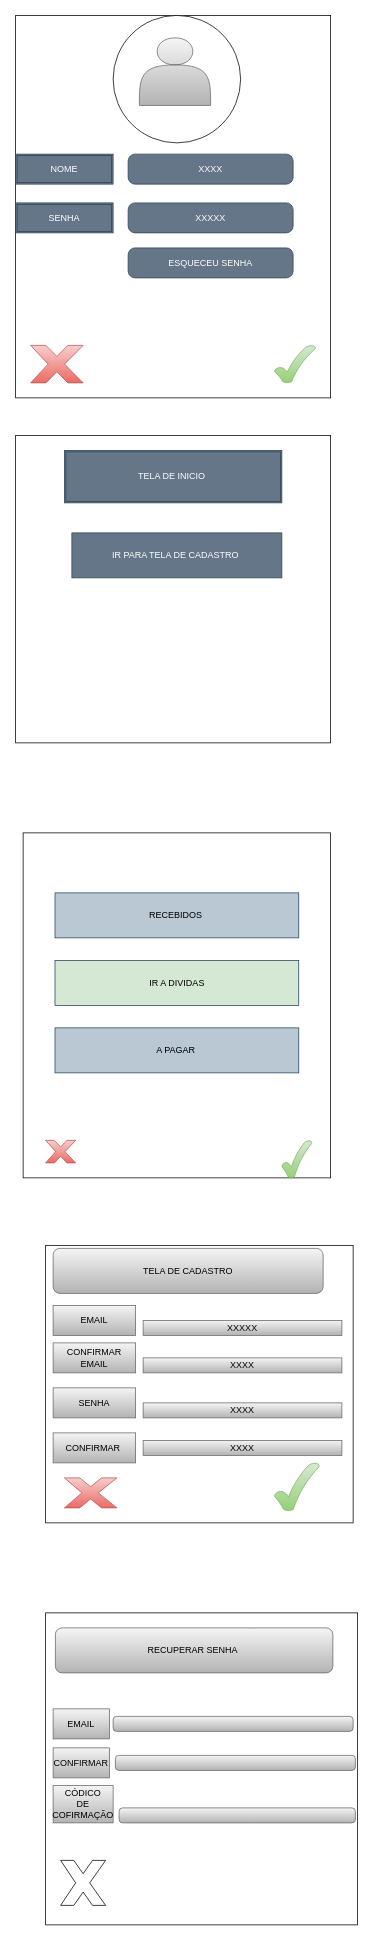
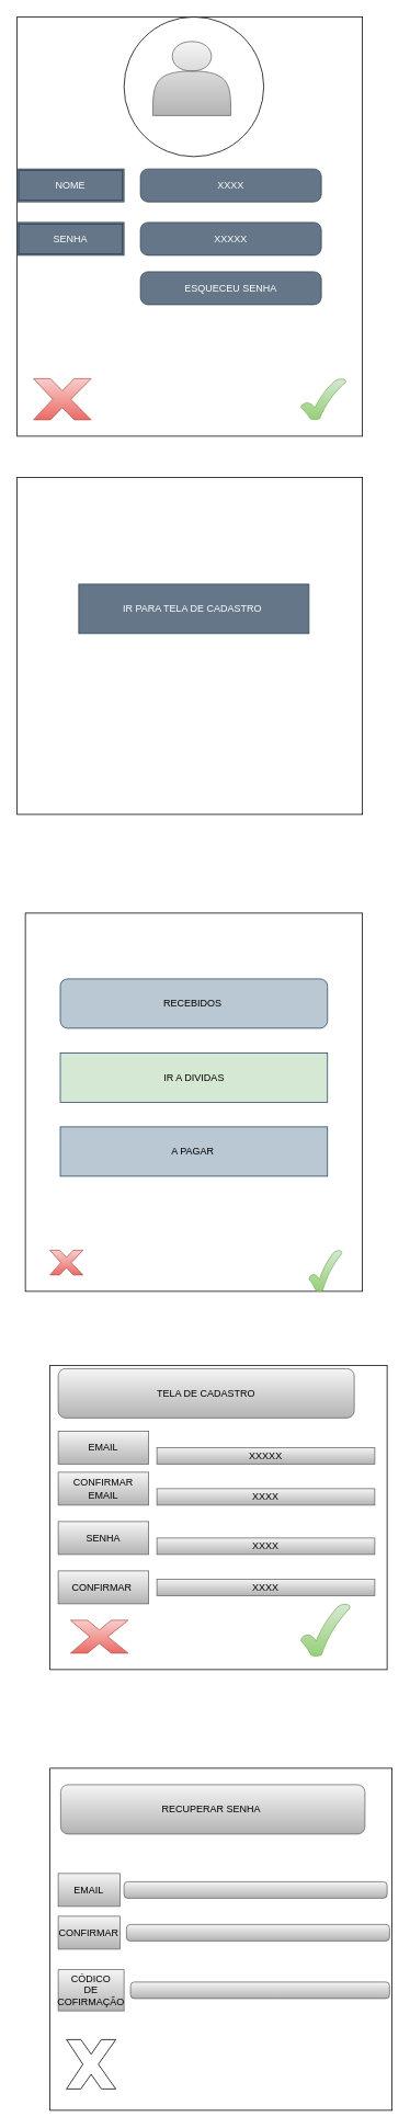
  <mxCell id="0" />
  <mxCell id="1" parent="0" />
  <mxCell id="2" value="" style="rounded=0;whiteSpace=wrap;html=1;" parent="1" vertex="1"><mxGeometry x="20" y="20" width="420" height="510" as="geometry" /></mxCell>
  <mxCell id="3" value="" style="ellipse;whiteSpace=wrap;html=1;aspect=fixed;" parent="1" vertex="1"><mxGeometry x="150" y="20" width="170" height="170" as="geometry" /></mxCell>
  <mxCell id="4" value="XXXX" style="rounded=1;whiteSpace=wrap;html=1;arcSize=23;fillColor=#647687;fontColor=#ffffff;strokeColor=#314354;" parent="1" vertex="1"><mxGeometry x="170" y="205" width="220" height="40" as="geometry" /></mxCell>
  <mxCell id="5" value="NOME" style="shape=ext;double=1;rounded=0;whiteSpace=wrap;html=1;fillColor=#647687;fontColor=#ffffff;strokeColor=#314354;" parent="1" vertex="1"><mxGeometry x="20" y="205" width="130" height="40" as="geometry" /></mxCell>
  <mxCell id="6" value="SENHA" style="shape=ext;double=1;rounded=0;whiteSpace=wrap;html=1;fillColor=#647687;fontColor=#ffffff;strokeColor=#314354;" parent="1" vertex="1"><mxGeometry x="20" y="270" width="130" height="40" as="geometry" /></mxCell>
  <mxCell id="7" value="XXXXX" style="rounded=1;whiteSpace=wrap;html=1;arcSize=23;fillColor=#647687;fontColor=#ffffff;strokeColor=#314354;" parent="1" vertex="1"><mxGeometry x="170" y="270" width="220" height="40" as="geometry" /></mxCell>
  <mxCell id="8" value="ESQUECEU SENHA" style="rounded=1;whiteSpace=wrap;html=1;arcSize=23;fillColor=#647687;fontColor=#ffffff;strokeColor=#314354;" parent="1" vertex="1"><mxGeometry x="170" y="330" width="220" height="40" as="geometry" /></mxCell>
  <mxCell id="9" value="" style="rounded=0;whiteSpace=wrap;html=1;" parent="1" vertex="1"><mxGeometry x="30" y="1110" width="410" height="460" as="geometry" /></mxCell>
- <mxCell id="10" value="RECEBIDOS&amp;nbsp;" style="rounded=0;whiteSpace=wrap;html=1;fillColor=#bac8d3;strokeColor=#23445d;" parent="1" vertex="1"><mxGeometry x="72.5" y="1190" width="325" height="60" as="geometry" /></mxCell>
+ <mxCell id="10" value="RECEBIDOS&amp;nbsp;" style="whiteSpace=wrap;html=1;fillColor=#bac8d3;strokeColor=#23445d;rounded=1;" parent="1" vertex="1"><mxGeometry x="72.5" y="1190" width="325" height="60" as="geometry" /></mxCell>
  <mxCell id="11" value="" style="rounded=0;whiteSpace=wrap;html=1;" parent="1" vertex="1"><mxGeometry x="60" y="1660" width="410" height="370" as="geometry" /></mxCell>
  <mxCell id="12" value="" style="verticalLabelPosition=bottom;verticalAlign=top;html=1;shape=mxgraph.basic.x;fillColor=#f8cecc;gradientColor=#ea6b66;strokeColor=#b85450;" parent="1" vertex="1"><mxGeometry x="60" y="1520" width="40" height="30" as="geometry" /></mxCell>
  <mxCell id="13" value="" style="verticalLabelPosition=bottom;verticalAlign=top;html=1;shape=mxgraph.basic.tick;fillColor=#d5e8d4;gradientColor=#97d077;strokeColor=#82b366;" parent="1" vertex="1"><mxGeometry x="365" y="460" width="55" height="50" as="geometry" /></mxCell>
  <mxCell id="14" value="" style="rounded=0;whiteSpace=wrap;html=1;" parent="1" vertex="1"><mxGeometry x="20" y="580" width="420" height="410" as="geometry" /></mxCell>
- <mxCell id="15" value="TELA DE INICIO&amp;nbsp;" style="shape=ext;double=1;rounded=0;whiteSpace=wrap;html=1;fillColor=#647687;fontColor=#ffffff;strokeColor=#314354;" parent="1" vertex="1"><mxGeometry x="85" y="600" width="290" height="70" as="geometry" /></mxCell>
  <mxCell id="16" value="IR PARA TELA DE CADASTRO&amp;nbsp;" style="rounded=0;whiteSpace=wrap;html=1;fillColor=#647687;fontColor=#ffffff;strokeColor=#314354;" parent="1" vertex="1"><mxGeometry x="95" y="710" width="280" height="60" as="geometry" /></mxCell>
  <mxCell id="17" value="TELA DE CADASTRO" style="rounded=1;whiteSpace=wrap;html=1;fillColor=#f5f5f5;gradientColor=#b3b3b3;strokeColor=#666666;" parent="1" vertex="1"><mxGeometry x="70" y="1664" width="360" height="60" as="geometry" /></mxCell>
  <mxCell id="18" value="XXXXX" style="rounded=0;whiteSpace=wrap;html=1;fillColor=#f5f5f5;gradientColor=#b3b3b3;strokeColor=#666666;" parent="1" vertex="1"><mxGeometry x="190" y="1760" width="265" height="20" as="geometry" /></mxCell>
  <mxCell id="19" value="EMAIL" style="rounded=0;whiteSpace=wrap;html=1;fillColor=#f5f5f5;gradientColor=#b3b3b3;strokeColor=#666666;" parent="1" vertex="1"><mxGeometry x="70" y="1740" width="110" height="40" as="geometry" /></mxCell>
  <mxCell id="20" value="CONFIRMAR&lt;div&gt;EMAIL&lt;/div&gt;" style="rounded=0;whiteSpace=wrap;html=1;fillColor=#f5f5f5;gradientColor=#b3b3b3;strokeColor=#666666;" parent="1" vertex="1"><mxGeometry x="70" y="1790" width="110" height="40" as="geometry" /></mxCell>
  <mxCell id="21" value="XXXX" style="rounded=0;whiteSpace=wrap;html=1;fillColor=#f5f5f5;gradientColor=#b3b3b3;strokeColor=#666666;" parent="1" vertex="1"><mxGeometry x="190" y="1810" width="265" height="20" as="geometry" /></mxCell>
  <mxCell id="22" value="SENHA" style="rounded=0;whiteSpace=wrap;html=1;fillColor=#f5f5f5;gradientColor=#b3b3b3;strokeColor=#666666;" parent="1" vertex="1"><mxGeometry x="70" y="1850" width="110" height="40" as="geometry" /></mxCell>
  <mxCell id="23" value="XXXX" style="rounded=0;whiteSpace=wrap;html=1;fillColor=#f5f5f5;gradientColor=#b3b3b3;strokeColor=#666666;" parent="1" vertex="1"><mxGeometry x="190" y="1870" width="265" height="20" as="geometry" /></mxCell>
  <mxCell id="24" value="CONFIRMAR&amp;nbsp;" style="rounded=0;whiteSpace=wrap;html=1;fillColor=#f5f5f5;gradientColor=#b3b3b3;strokeColor=#666666;" parent="1" vertex="1"><mxGeometry x="70" y="1910" width="110" height="40" as="geometry" /></mxCell>
  <mxCell id="25" value="XXXX" style="rounded=0;whiteSpace=wrap;html=1;fillColor=#f5f5f5;gradientColor=#b3b3b3;strokeColor=#666666;" parent="1" vertex="1"><mxGeometry x="190" y="1920" width="265" height="20" as="geometry" /></mxCell>
  <mxCell id="26" value="" style="verticalLabelPosition=bottom;verticalAlign=top;html=1;shape=mxgraph.basic.x;fillColor=#f8cecc;gradientColor=#ea6b66;strokeColor=#b85450;" parent="1" vertex="1"><mxGeometry x="85" y="1970" width="70" height="40" as="geometry" /></mxCell>
  <mxCell id="27" value="" style="verticalLabelPosition=bottom;verticalAlign=top;html=1;shape=mxgraph.basic.tick;fillColor=#d5e8d4;gradientColor=#97d077;strokeColor=#82b366;" parent="1" vertex="1"><mxGeometry x="365" y="1950" width="60" height="64" as="geometry" /></mxCell>
  <mxCell id="28" value="" style="shape=actor;whiteSpace=wrap;html=1;fillColor=#f5f5f5;gradientColor=#b3b3b3;strokeColor=#666666;" vertex="1" parent="1"><mxGeometry x="185" y="50" width="95" height="90" as="geometry" /></mxCell>
  <mxCell id="29" value="IR A DIVIDAS" style="rounded=0;whiteSpace=wrap;html=1;fillColor=#d5e8d4;strokeColor=#23445d;" vertex="1" parent="1"><mxGeometry x="72.5" y="1280" width="325" height="60" as="geometry" /></mxCell>
  <mxCell id="30" value="A PAGAR&amp;nbsp;" style="rounded=0;whiteSpace=wrap;html=1;fillColor=#bac8d3;strokeColor=#23445d;" vertex="1" parent="1"><mxGeometry x="72.5" y="1370" width="325" height="60" as="geometry" /></mxCell>
  <mxCell id="31" value="" style="whiteSpace=wrap;html=1;aspect=fixed;" vertex="1" parent="1"><mxGeometry x="60" y="2150" width="416" height="416" as="geometry" /></mxCell>
  <mxCell id="32" value="RECUPERAR SENHA&amp;nbsp;" style="whiteSpace=wrap;html=1;fillColor=#f5f5f5;gradientColor=#b3b3b3;strokeColor=#666666;rounded=1;" vertex="1" parent="1"><mxGeometry x="73" y="2170" width="370" height="60" as="geometry" /></mxCell>
  <mxCell id="33" value="" style="rounded=1;whiteSpace=wrap;html=1;arcSize=23;fillColor=#f5f5f5;gradientColor=#b3b3b3;strokeColor=#666666;" vertex="1" parent="1"><mxGeometry x="150" y="2288" width="320" height="20" as="geometry" /></mxCell>
  <mxCell id="34" value="EMAIL" style="rounded=0;whiteSpace=wrap;html=1;fillColor=#f5f5f5;gradientColor=#b3b3b3;strokeColor=#666666;" vertex="1" parent="1"><mxGeometry x="70" y="2278" width="75" height="40" as="geometry" /></mxCell>
  <mxCell id="35" value="CONFIRMAR" style="rounded=0;whiteSpace=wrap;html=1;fillColor=#f5f5f5;gradientColor=#b3b3b3;strokeColor=#666666;" vertex="1" parent="1"><mxGeometry x="70" y="2330" width="75" height="40" as="geometry" /></mxCell>
  <mxCell id="36" value="" style="rounded=1;whiteSpace=wrap;html=1;arcSize=23;fillColor=#f5f5f5;gradientColor=#b3b3b3;strokeColor=#666666;" vertex="1" parent="1"><mxGeometry x="153" y="2340" width="320" height="20" as="geometry" /></mxCell>
- <mxCell id="37" value="CÓDICO&lt;div&gt;DE&lt;/div&gt;&lt;div&gt;COFIRMAÇÃO&lt;/div&gt;" style="rounded=0;whiteSpace=wrap;html=1;fillColor=#f5f5f5;gradientColor=#b3b3b3;strokeColor=#666666;" vertex="1" parent="1"><mxGeometry x="70" y="2380" width="80" height="50" as="geometry" /></mxCell>
+ <mxCell id="37" value="CÓDICO&lt;div&gt;DE&lt;/div&gt;&lt;div&gt;COFIRMAÇÃO&lt;/div&gt;" style="rounded=0;whiteSpace=wrap;html=1;fillColor=#f5f5f5;gradientColor=#b3b3b3;strokeColor=#666666;" vertex="1" parent="1"><mxGeometry x="70" y="2395" width="80" height="50" as="geometry" /></mxCell>
  <mxCell id="38" value="" style="rounded=1;whiteSpace=wrap;html=1;arcSize=23;fillColor=#f5f5f5;gradientColor=#b3b3b3;strokeColor=#666666;" vertex="1" parent="1"><mxGeometry x="158" y="2410" width="315" height="20" as="geometry" /></mxCell>
  <mxCell id="39" value="" style="verticalLabelPosition=bottom;verticalAlign=top;html=1;shape=mxgraph.basic.x;fillColor=#f8cecc;gradientColor=#ea6b66;strokeColor=#b85450;" vertex="1" parent="1"><mxGeometry x="40" y="460" width="70" height="50" as="geometry" /></mxCell>
  <mxCell id="40" value="" style="verticalLabelPosition=bottom;verticalAlign=top;html=1;shape=mxgraph.basic.x" vertex="1" parent="1"><mxGeometry x="80" y="2480" width="60" height="60" as="geometry" /></mxCell>
  <mxCell id="41" value="" style="verticalLabelPosition=bottom;verticalAlign=top;html=1;shape=mxgraph.basic.tick;fillColor=#d5e8d4;gradientColor=#97d077;strokeColor=#82b366;" vertex="1" parent="1"><mxGeometry x="375" y="1520" width="40" height="50" as="geometry" /></mxCell>
